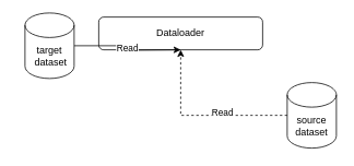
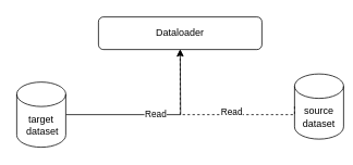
  <mxCell id="0" />
  <mxCell id="1" parent="0" />
  <mxCell id="2" value="Dataloader" style="rounded=1;whiteSpace=wrap;html=1;" vertex="1" parent="1"><mxGeometry x="120" y="20" width="200" height="40" as="geometry" /></mxCell>
- <mxCell id="3" value="source dataset" style="shape=cylinder3;whiteSpace=wrap;html=1;boundedLbl=1;backgroundOutline=1;size=15;" vertex="1" parent="1"><mxGeometry x="350" y="100" width="60" height="80" as="geometry" /></mxCell>
+ <mxCell id="3" value="source dataset" style="shape=cylinder3;whiteSpace=wrap;html=1;boundedLbl=1;backgroundOutline=1;size=15;" vertex="1" parent="1"><mxGeometry x="360" y="90" width="60" height="80" as="geometry" /></mxCell>
  <mxCell id="4" value="" style="endArrow=classic;html=1;rounded=0;exitX=0;exitY=0.5;exitDx=0;exitDy=0;exitPerimeter=0;entryX=0.5;entryY=1;entryDx=0;entryDy=0;edgeStyle=orthogonalEdgeStyle;dashed=1;" edge="1" parent="1" source="3" target="2"><mxGeometry width="50" height="50" relative="1" as="geometry"><mxPoint x="240" y="60" as="sourcePoint" /><mxPoint x="290" y="10" as="targetPoint" /><Array as="points"><mxPoint x="220" y="140" /></Array></mxGeometry></mxCell>
  <mxCell id="5" value="Read" style="edgeLabel;html=1;align=center;verticalAlign=middle;resizable=0;points=[];" vertex="1" connectable="0" parent="4"><mxGeometry x="-0.236" y="-4" relative="1" as="geometry"><mxPoint as="offset" /></mxGeometry></mxCell>
  <mxCell id="6" value="&#10;&#10;&lt;span style=&quot;color: rgb(0, 0, 0); font-family: helvetica; font-size: 11px; font-style: normal; font-weight: 400; letter-spacing: normal; text-align: center; text-indent: 0px; text-transform: none; word-spacing: 0px; background-color: rgb(255, 255, 255); display: inline; float: none;&quot;&gt;Read&lt;/span&gt;&#10;&#10;" style="edgeStyle=orthogonalEdgeStyle;rounded=0;orthogonalLoop=1;jettySize=auto;html=1;exitX=1;exitY=0.5;exitDx=0;exitDy=0;exitPerimeter=0;" edge="1" parent="1" source="7"><mxGeometry relative="1" as="geometry"><mxPoint x="220" y="60" as="targetPoint" /></mxGeometry></mxCell>
- <mxCell id="7" value="target&lt;br&gt;&amp;nbsp;dataset" style="shape=cylinder3;whiteSpace=wrap;html=1;boundedLbl=1;backgroundOutline=1;size=15;" vertex="1" parent="1"><mxGeometry x="30" y="15" width="60" height="80" as="geometry" /></mxCell>
+ <mxCell id="7" value="target&lt;br&gt;&amp;nbsp;dataset" style="shape=cylinder3;whiteSpace=wrap;html=1;boundedLbl=1;backgroundOutline=1;size=15;" vertex="1" parent="1"><mxGeometry x="20" y="100" width="60" height="80" as="geometry" /></mxCell>
